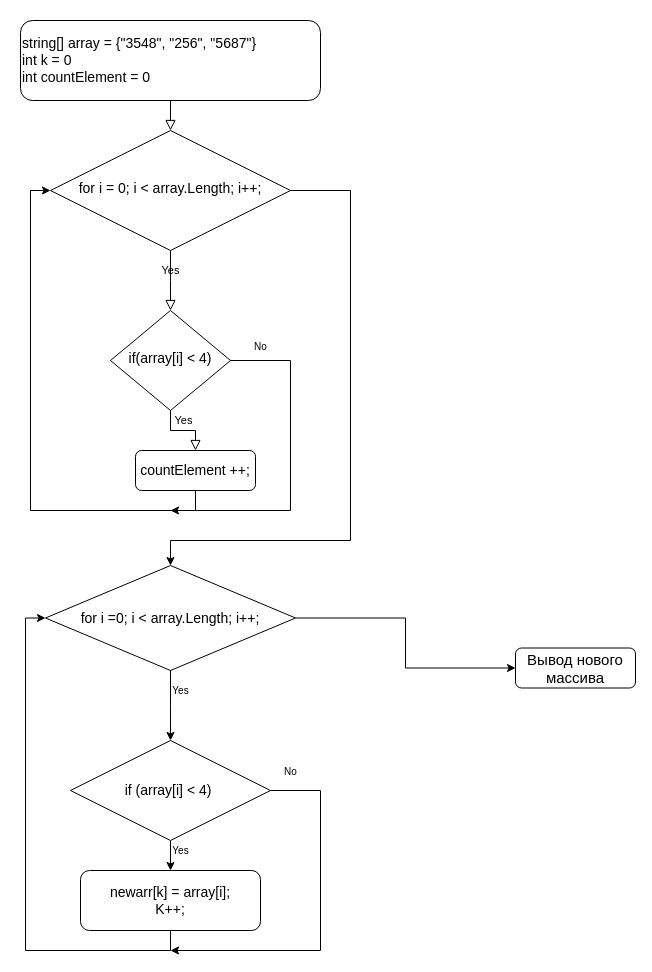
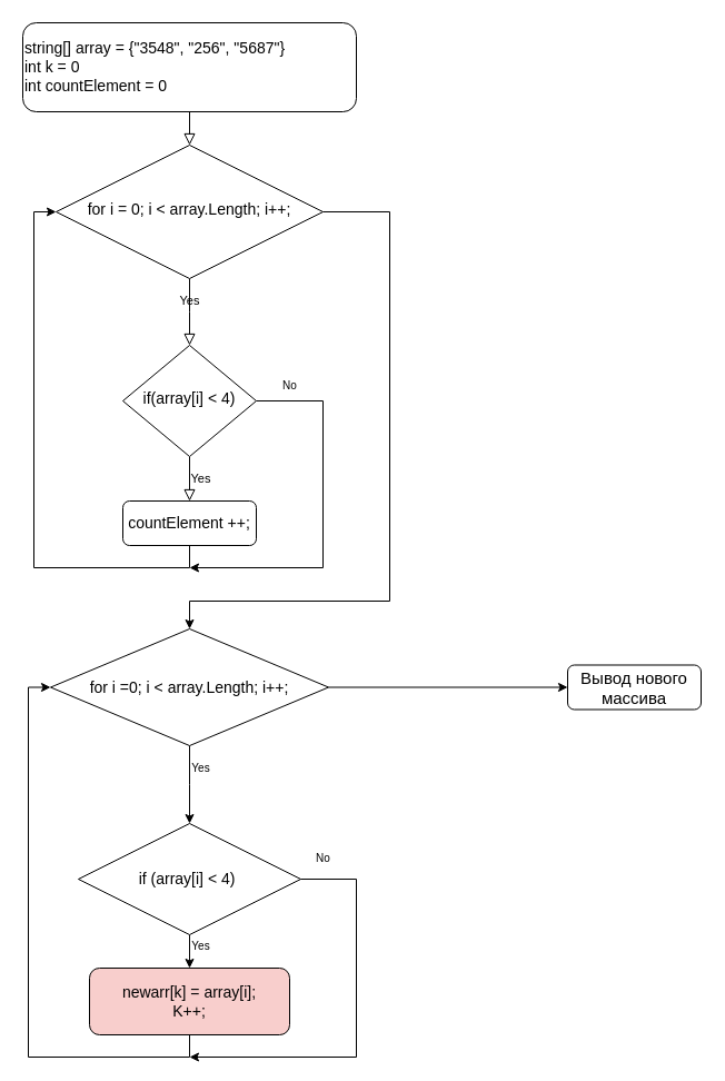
  <mxCell id="0" />
  <mxCell id="1" parent="0" />
  <mxCell id="2" value="" style="rounded=0;html=1;jettySize=auto;orthogonalLoop=1;fontSize=11;endArrow=block;endFill=0;endSize=8;strokeWidth=1;shadow=0;labelBackgroundColor=none;edgeStyle=orthogonalEdgeStyle;" parent="1" source="3" target="5" edge="1"><mxGeometry relative="1" as="geometry" /></mxCell>
  <mxCell id="3" value="&lt;font style=&quot;font-size: 14px;&quot;&gt;string[] array = {&quot;3548&quot;, &quot;256&quot;, &quot;5687&quot;}&lt;br&gt;int k = 0&lt;br&gt;int countElement = 0&lt;/font&gt;" style="rounded=1;whiteSpace=wrap;html=1;fontSize=12;glass=0;strokeWidth=1;shadow=0;align=left;" parent="1" vertex="1"><mxGeometry x="20" y="20" width="300" height="80" as="geometry" /></mxCell>
  <mxCell id="4" value="Yes" style="edgeStyle=orthogonalEdgeStyle;rounded=0;html=1;jettySize=auto;orthogonalLoop=1;fontSize=11;endArrow=block;endFill=0;endSize=8;strokeWidth=1;shadow=0;labelBackgroundColor=none;" parent="1" source="5" edge="1"><mxGeometry y="10" relative="1" as="geometry"><mxPoint as="offset" /><mxPoint x="170" y="310" as="targetPoint" /></mxGeometry></mxCell>
  <mxCell id="5" value="&lt;font style=&quot;font-size: 14px;&quot;&gt;for i = 0; i &amp;lt; array.Length; i++;&lt;/font&gt;" style="rhombus;whiteSpace=wrap;html=1;shadow=0;fontFamily=Helvetica;fontSize=12;align=center;strokeWidth=1;spacing=6;spacingTop=-4;" parent="1" vertex="1"><mxGeometry x="50" y="130" width="240" height="120" as="geometry" /></mxCell>
  <mxCell id="6" value="Yes" style="edgeStyle=orthogonalEdgeStyle;rounded=0;html=1;jettySize=auto;orthogonalLoop=1;fontSize=11;endArrow=block;endFill=0;endSize=8;strokeWidth=1;shadow=0;labelBackgroundColor=none;" parent="1" source="7" target="10" edge="1"><mxGeometry y="10" relative="1" as="geometry"><mxPoint as="offset" /></mxGeometry></mxCell>
  <mxCell id="7" value="&lt;font style=&quot;font-size: 14px;&quot;&gt;if(array[i] &amp;lt; 4)&lt;/font&gt;" style="rhombus;whiteSpace=wrap;html=1;shadow=0;fontFamily=Helvetica;fontSize=12;align=center;strokeWidth=1;spacing=6;spacingTop=-4;" parent="1" vertex="1"><mxGeometry x="110" y="310" width="120" height="100" as="geometry" /></mxCell>
- <mxCell id="8" value="&lt;font style=&quot;font-size: 15px;&quot;&gt;Вывод нового массива&lt;/font&gt;" style="rounded=1;whiteSpace=wrap;html=1;fontSize=12;glass=0;strokeWidth=1;shadow=0;" parent="1" vertex="1"><mxGeometry x="515" y="647.5" width="120" height="40" as="geometry" /></mxCell>
+ <mxCell id="8" value="&lt;font style=&quot;font-size: 15px;&quot;&gt;Вывод нового массива&lt;/font&gt;" style="rounded=1;whiteSpace=wrap;html=1;fontSize=12;glass=0;strokeWidth=1;shadow=0;" parent="1" vertex="1"><mxGeometry x="510" y="597.5" width="120" height="40" as="geometry" /></mxCell>
  <mxCell id="9" style="edgeStyle=orthogonalEdgeStyle;rounded=0;orthogonalLoop=1;jettySize=auto;html=1;exitX=0.5;exitY=1;exitDx=0;exitDy=0;entryX=0;entryY=0.5;entryDx=0;entryDy=0;fontSize=14;" edge="1" parent="1" source="10" target="5"><mxGeometry relative="1" as="geometry" /></mxCell>
- <mxCell id="10" value="&lt;font style=&quot;font-size: 14px;&quot;&gt;countElement ++;&lt;/font&gt;" style="rounded=1;whiteSpace=wrap;html=1;fontSize=12;glass=0;strokeWidth=1;shadow=0;" parent="1" vertex="1"><mxGeometry x="135" y="450" width="120" height="40" as="geometry" /></mxCell>
+ <mxCell id="10" value="&lt;font style=&quot;font-size: 14px;&quot;&gt;countElement ++;&lt;/font&gt;" style="rounded=1;whiteSpace=wrap;html=1;fontSize=12;glass=0;strokeWidth=1;shadow=0;" parent="1" vertex="1"><mxGeometry x="110" y="450" width="120" height="40" as="geometry" /></mxCell>
  <mxCell id="11" value="" style="endArrow=none;html=1;rounded=0;fontSize=14;entryX=1;entryY=0.5;entryDx=0;entryDy=0;" edge="1" parent="1" target="7"><mxGeometry width="50" height="50" relative="1" as="geometry"><mxPoint x="290" y="360" as="sourcePoint" /><mxPoint x="390" y="420" as="targetPoint" /></mxGeometry></mxCell>
  <mxCell id="12" value="" style="endArrow=none;html=1;rounded=0;fontSize=14;" edge="1" parent="1"><mxGeometry width="50" height="50" relative="1" as="geometry"><mxPoint x="290" y="510" as="sourcePoint" /><mxPoint x="290" y="360" as="targetPoint" /></mxGeometry></mxCell>
  <mxCell id="13" value="" style="endArrow=classic;html=1;rounded=0;fontSize=14;" edge="1" parent="1"><mxGeometry width="50" height="50" relative="1" as="geometry"><mxPoint x="290" y="510" as="sourcePoint" /><mxPoint x="170" y="510" as="targetPoint" /></mxGeometry></mxCell>
  <mxCell id="14" value="&lt;font style=&quot;font-size: 10px;&quot;&gt;No&lt;/font&gt;" style="text;html=1;align=center;verticalAlign=middle;resizable=0;points=[];autosize=1;strokeColor=none;fillColor=none;fontSize=14;" vertex="1" parent="1"><mxGeometry x="240" y="330" width="40" height="30" as="geometry" /></mxCell>
  <mxCell id="15" style="edgeStyle=orthogonalEdgeStyle;rounded=0;orthogonalLoop=1;jettySize=auto;html=1;exitX=0.5;exitY=1;exitDx=0;exitDy=0;fontSize=14;" edge="1" parent="1" source="17"><mxGeometry relative="1" as="geometry"><mxPoint x="170" y="740" as="targetPoint" /></mxGeometry></mxCell>
  <mxCell id="16" style="edgeStyle=orthogonalEdgeStyle;rounded=0;orthogonalLoop=1;jettySize=auto;html=1;exitX=1;exitY=0.5;exitDx=0;exitDy=0;entryX=0;entryY=0.5;entryDx=0;entryDy=0;fontSize=10;" edge="1" parent="1" source="17" target="8"><mxGeometry relative="1" as="geometry" /></mxCell>
  <mxCell id="17" value="&lt;font style=&quot;font-size: 14px;&quot;&gt;for i =0; i &amp;lt; array.Length; i++;&lt;/font&gt;" style="rhombus;whiteSpace=wrap;html=1;fontSize=10;" vertex="1" parent="1"><mxGeometry x="45" y="565" width="250" height="105" as="geometry" /></mxCell>
  <mxCell id="18" value="" style="endArrow=none;html=1;rounded=0;fontSize=14;entryX=1;entryY=0.5;entryDx=0;entryDy=0;" edge="1" parent="1" target="5"><mxGeometry width="50" height="50" relative="1" as="geometry"><mxPoint x="350" y="190" as="sourcePoint" /><mxPoint x="300" y="200" as="targetPoint" /></mxGeometry></mxCell>
  <mxCell id="19" value="" style="endArrow=none;html=1;rounded=0;fontSize=14;" edge="1" parent="1"><mxGeometry width="50" height="50" relative="1" as="geometry"><mxPoint x="350" y="540" as="sourcePoint" /><mxPoint x="350" y="190" as="targetPoint" /></mxGeometry></mxCell>
  <mxCell id="20" value="" style="endArrow=none;html=1;rounded=0;fontSize=14;" edge="1" parent="1"><mxGeometry width="50" height="50" relative="1" as="geometry"><mxPoint x="350" y="540" as="sourcePoint" /><mxPoint x="170" y="540" as="targetPoint" /></mxGeometry></mxCell>
  <mxCell id="21" value="" style="endArrow=classic;html=1;rounded=0;fontSize=14;entryX=0.5;entryY=0;entryDx=0;entryDy=0;" edge="1" parent="1" target="17"><mxGeometry width="50" height="50" relative="1" as="geometry"><mxPoint x="170" y="540" as="sourcePoint" /><mxPoint x="390" y="430" as="targetPoint" /></mxGeometry></mxCell>
  <mxCell id="22" style="edgeStyle=orthogonalEdgeStyle;rounded=0;orthogonalLoop=1;jettySize=auto;html=1;exitX=0.5;exitY=1;exitDx=0;exitDy=0;fontSize=14;" edge="1" parent="1" source="23" target="25"><mxGeometry relative="1" as="geometry"><mxPoint x="170" y="900" as="targetPoint" /></mxGeometry></mxCell>
  <mxCell id="23" value="if (array[i] &amp;lt; 4)&amp;nbsp;" style="rhombus;whiteSpace=wrap;html=1;fontSize=14;" vertex="1" parent="1"><mxGeometry x="70" y="740" width="200" height="100" as="geometry" /></mxCell>
  <mxCell id="24" style="edgeStyle=orthogonalEdgeStyle;rounded=0;orthogonalLoop=1;jettySize=auto;html=1;exitX=0.5;exitY=1;exitDx=0;exitDy=0;entryX=0;entryY=0.5;entryDx=0;entryDy=0;fontSize=14;" edge="1" parent="1" source="25" target="17"><mxGeometry relative="1" as="geometry" /></mxCell>
- <mxCell id="25" value="newarr[k] = array[i];&lt;br&gt;K++;" style="rounded=1;whiteSpace=wrap;html=1;fontSize=14;" vertex="1" parent="1"><mxGeometry x="80" y="870" width="180" height="60" as="geometry" /></mxCell>
+ <mxCell id="25" value="newarr[k] = array[i];&lt;br&gt;K++;" style="rounded=1;whiteSpace=wrap;html=1;fontSize=14;fillColor=#f8cecc;" vertex="1" parent="1"><mxGeometry x="80" y="870" width="180" height="60" as="geometry" /></mxCell>
  <mxCell id="26" value="" style="endArrow=none;html=1;rounded=0;fontSize=14;entryX=1;entryY=0.5;entryDx=0;entryDy=0;" edge="1" parent="1" target="23"><mxGeometry width="50" height="50" relative="1" as="geometry"><mxPoint x="320" y="790" as="sourcePoint" /><mxPoint x="390" y="820" as="targetPoint" /></mxGeometry></mxCell>
  <mxCell id="27" value="" style="endArrow=none;html=1;rounded=0;fontSize=14;" edge="1" parent="1"><mxGeometry width="50" height="50" relative="1" as="geometry"><mxPoint x="320" y="950" as="sourcePoint" /><mxPoint x="320" y="790" as="targetPoint" /></mxGeometry></mxCell>
  <mxCell id="28" value="" style="endArrow=classic;html=1;rounded=0;fontSize=14;" edge="1" parent="1"><mxGeometry width="50" height="50" relative="1" as="geometry"><mxPoint x="320" y="950" as="sourcePoint" /><mxPoint x="170" y="950" as="targetPoint" /></mxGeometry></mxCell>
  <mxCell id="29" value="&lt;font style=&quot;font-size: 10px;&quot;&gt;No&lt;/font&gt;" style="text;html=1;align=center;verticalAlign=middle;resizable=0;points=[];autosize=1;strokeColor=none;fillColor=none;fontSize=14;" vertex="1" parent="1"><mxGeometry x="270" y="755" width="40" height="30" as="geometry" /></mxCell>
  <mxCell id="30" value="Yes" style="text;html=1;align=center;verticalAlign=middle;resizable=0;points=[];autosize=1;strokeColor=none;fillColor=none;fontSize=10;" vertex="1" parent="1"><mxGeometry x="160" y="675" width="40" height="30" as="geometry" /></mxCell>
  <mxCell id="31" value="Yes" style="text;html=1;align=center;verticalAlign=middle;resizable=0;points=[];autosize=1;strokeColor=none;fillColor=none;fontSize=10;" vertex="1" parent="1"><mxGeometry x="160" y="835" width="40" height="30" as="geometry" /></mxCell>
